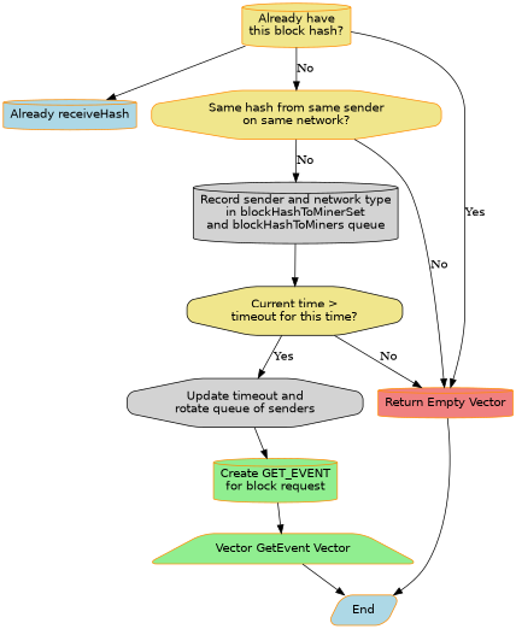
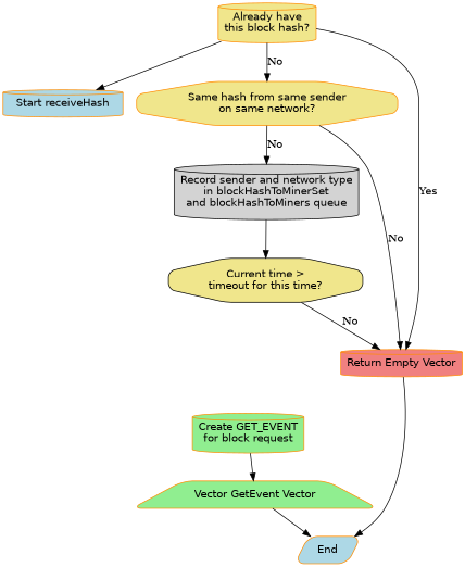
  digraph {
    rankdir=TB
    node [color=darkorange fillcolor=khaki fontname=Helvetica shape=cylinder style="filled,rounded"]
-   n1 [fillcolor=lightblue label="Already receiveHash"]
+   n1 [fillcolor=lightblue label="Start receiveHash"]
    n2 [label="Already have\nthis block hash?"]
    n3 [label="Same hash from same sender\non same network?" shape=octagon]
    n4 [fillcolor=lightcoral label="Return Empty Vector"]
    n5 [fillcolor=lightblue label=End shape=parallelogram]
    n6 [color=black fillcolor=lightgrey label="Record sender and network type\nin blockHashToMinerSet\nand blockHashToMiners queue"]
    n7 [color=black label="Current time >\ntimeout for this time?" shape=octagon]
-   n8 [color=black fillcolor=lightgrey label="Update timeout and\nrotate queue of senders" shape=octagon]
    n9 [fillcolor=lightgreen label="Create GET_EVENT\nfor block request"]
    n10 [fillcolor=lightgreen label="Vector GetEvent Vector" shape=trapezium]
    n2 -> n1
    n2 -> n3 [label=No]
    n2 -> n4 [label=Yes]
    n3 -> n4 [label=No]
    n3 -> n6 [label=No]
    n4 -> n5
    n6 -> n7
    n7 -> n4 [label=No]
-   n7 -> n8 [label=Yes]
-   n8 -> n9
    n9 -> n10
    n10 -> n5
  }
